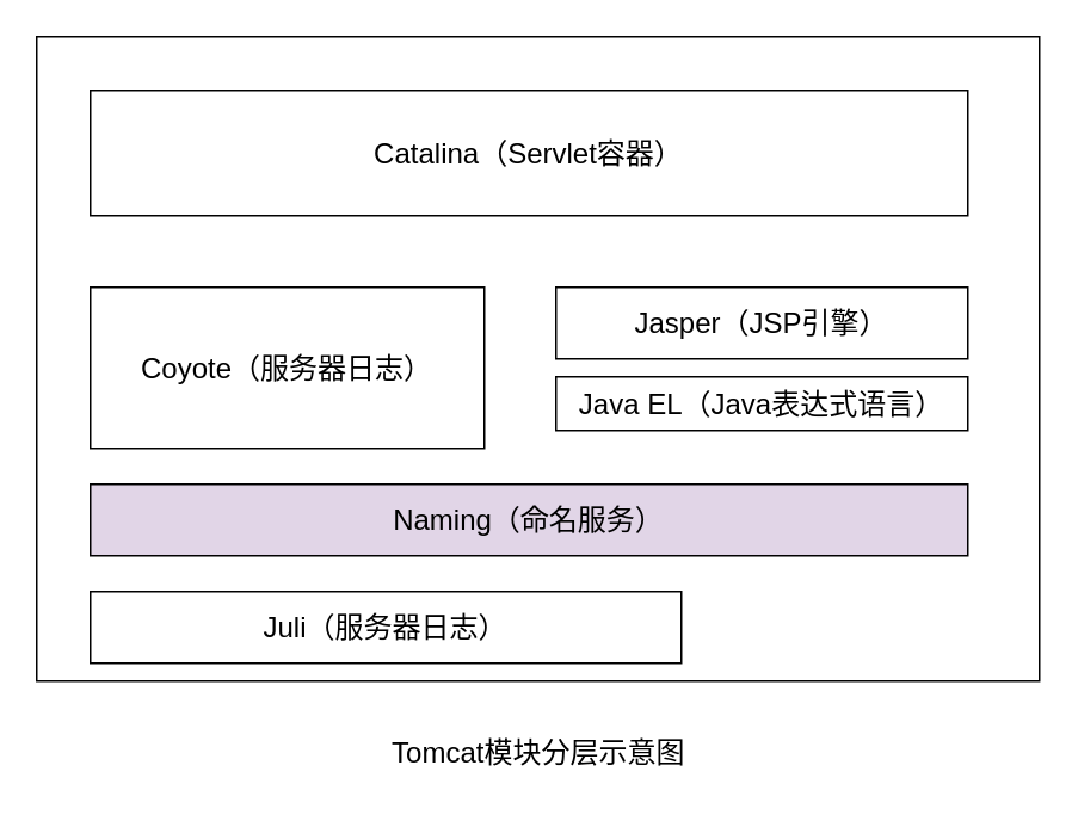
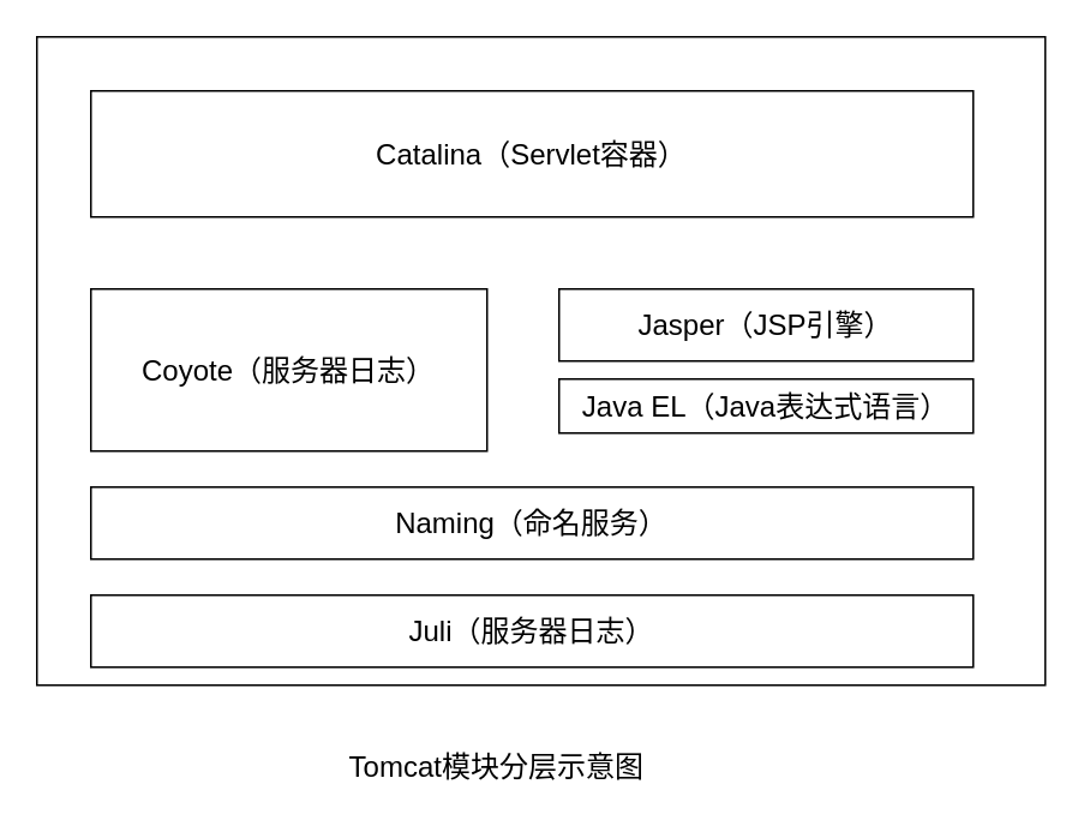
  <mxCell id="0" />
  <mxCell id="1" parent="0" />
  <mxCell id="2" value="" style="rounded=0;whiteSpace=wrap;html=1;fontSize=16;" vertex="1" parent="1"><mxGeometry x="20" y="20" width="560" height="360" as="geometry" /></mxCell>
  <mxCell id="3" value="Catalina（Servlet容器）" style="rounded=0;whiteSpace=wrap;html=1;fontSize=16;" vertex="1" parent="1"><mxGeometry x="50" y="50" width="490" height="70" as="geometry" /></mxCell>
  <mxCell id="4" value="Coyote（服务器日志）" style="rounded=0;whiteSpace=wrap;html=1;fontSize=16;" vertex="1" parent="1"><mxGeometry x="50" y="160" width="220" height="90" as="geometry" /></mxCell>
  <mxCell id="5" value="Jasper（JSP引擎）" style="rounded=0;whiteSpace=wrap;html=1;fontSize=16;" vertex="1" parent="1"><mxGeometry x="310" y="160" width="230" height="40" as="geometry" /></mxCell>
  <mxCell id="6" value="Java EL（Java表达式语言）" style="rounded=0;whiteSpace=wrap;html=1;fontSize=16;" vertex="1" parent="1"><mxGeometry x="310" y="210" width="230" height="30" as="geometry" /></mxCell>
- <mxCell id="7" value="Naming（命名服务）" style="rounded=0;whiteSpace=wrap;html=1;fontSize=16;fillColor=#e1d5e7;" vertex="1" parent="1"><mxGeometry x="50" y="270" width="490" height="40" as="geometry" /></mxCell>
- <mxCell id="8" value="Juli（服务器日志）" style="rounded=0;whiteSpace=wrap;html=1;fontSize=16;" vertex="1" parent="1"><mxGeometry x="50" y="330" width="330" height="40" as="geometry" /></mxCell>
- <mxCell id="9" value="Tomcat模块分层示意图" style="text;html=1;strokeColor=none;fillColor=none;align=center;verticalAlign=middle;whiteSpace=wrap;rounded=0;fontSize=16;" vertex="1" parent="1"><mxGeometry x="207.5" y="400" width="185" height="40" as="geometry" /></mxCell>
+ <mxCell id="7" value="Naming（命名服务）" style="rounded=0;whiteSpace=wrap;html=1;fontSize=16;" vertex="1" parent="1"><mxGeometry x="50" y="270" width="490" height="40" as="geometry" /></mxCell>
+ <mxCell id="8" value="Juli（服务器日志）" style="rounded=0;whiteSpace=wrap;html=1;fontSize=16;" vertex="1" parent="1"><mxGeometry x="50" y="330" width="490" height="40" as="geometry" /></mxCell>
+ <mxCell id="9" value="Tomcat模块分层示意图" style="text;html=1;strokeColor=none;fillColor=none;align=center;verticalAlign=middle;whiteSpace=wrap;rounded=0;fontSize=16;" vertex="1" parent="1"><mxGeometry x="182.5" y="405" width="185" height="40" as="geometry" /></mxCell>
